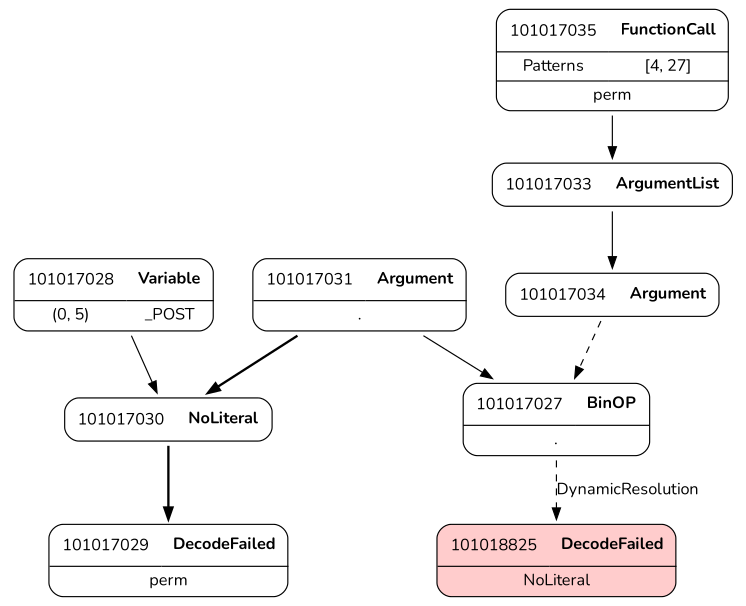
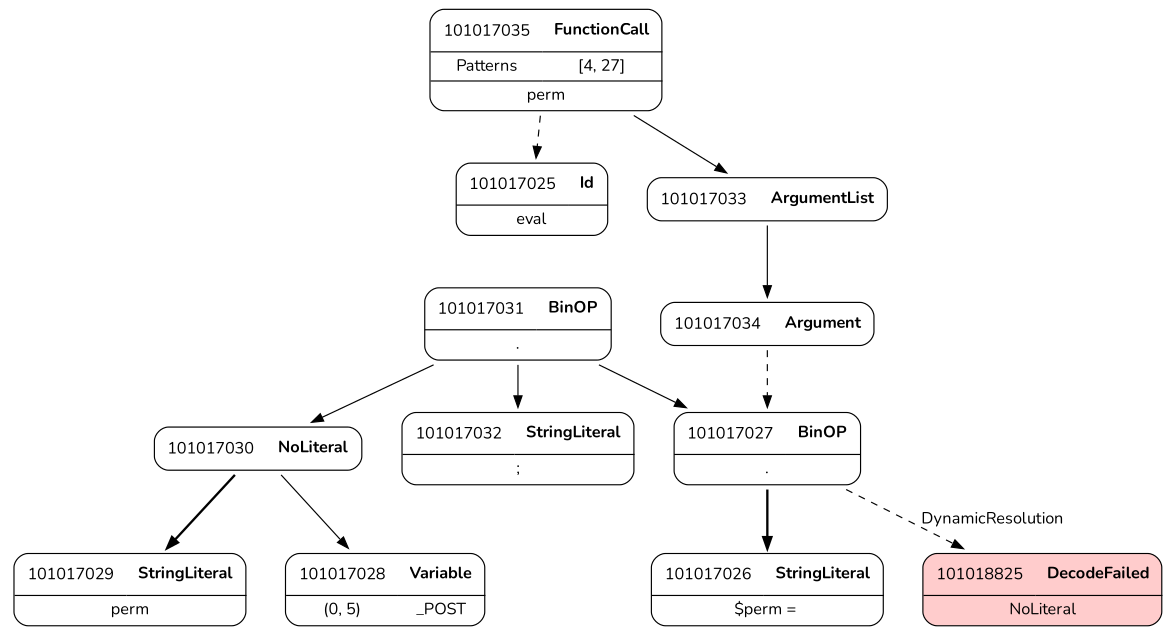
  digraph {
    fontname=Nunito
    node [fontname=Nunito shape=none]
    edge [fontname=Nunito style=solid weight=2]
-   n1 [label=<<TABLE border='1' cellspacing='0' cellpadding='10' style='rounded' ><TR><TD border='0'>101017029</TD><TD border='0'><B>DecodeFailed</B></TD></TR><HR/><TR><TD border='0' cellpadding='5' colspan='2'>perm</TD></TR></TABLE>>]
+   n1 [label=<<TABLE border='1' cellspacing='0' cellpadding='10' style='rounded' ><TR><TD border='0'>101017029</TD><TD border='0'><B>StringLiteral</B></TD></TR><HR/><TR><TD border='0' cellpadding='5' colspan='2'>perm</TD></TR></TABLE>>]
    n2 [label=<<TABLE border='1' cellspacing='0' cellpadding='10' style='rounded' ><TR><TD border='0'>101017028</TD><TD border='0'><B>Variable</B></TD></TR><HR/><TR><TD border='0' cellpadding='5'>(0, 5)</TD><TD border='0' cellpadding='5'>_POST</TD></TR></TABLE>>]
-   n3 [label=<<TABLE border='1' cellspacing='0' cellpadding='10' style='rounded' ><TR><TD border='0'>101017031</TD><TD border='0'><B>Argument</B></TD></TR><HR/><TR><TD border='0' cellpadding='5' colspan='2'>.</TD></TR></TABLE>>]
+   n3 [label=<<TABLE border='1' cellspacing='0' cellpadding='10' style='rounded' ><TR><TD border='0'>101017031</TD><TD border='0'><B>BinOP</B></TD></TR><HR/><TR><TD border='0' cellpadding='5' colspan='2'>.</TD></TR></TABLE>>]
    n4 [label=<<TABLE border='1' cellspacing='0' cellpadding='10' style='rounded' ><TR><TD border='0'>101017030</TD><TD border='0'><B>NoLiteral</B></TD></TR></TABLE>>]
+   n5 [label=<<TABLE border='1' cellspacing='0' cellpadding='10' style='rounded' ><TR><TD border='0'>101017032</TD><TD border='0'><B>StringLiteral</B></TD></TR><HR/><TR><TD border='0' cellpadding='5' colspan='2'>;</TD></TR></TABLE>>]
    n6 [label=<<TABLE border='1' cellspacing='0' cellpadding='10' style='rounded' ><TR><TD border='0'>101017027</TD><TD border='0'><B>BinOP</B></TD></TR><HR/><TR><TD border='0' cellpadding='5' colspan='2'>.</TD></TR></TABLE>>]
+   n7 [label=<<TABLE border='1' cellspacing='0' cellpadding='10' style='rounded' ><TR><TD border='0'>101017025</TD><TD border='0'><B>Id</B></TD></TR><HR/><TR><TD border='0' cellpadding='5' colspan='2'>eval</TD></TR></TABLE>>]
+   n8 [label=<<TABLE border='1' cellspacing='0' cellpadding='10' style='rounded' ><TR><TD border='0'>101017026</TD><TD border='0'><B>StringLiteral</B></TD></TR><HR/><TR><TD border='0' cellpadding='5' colspan='2'>$perm = </TD></TR></TABLE>>]
    n9 [label=<<TABLE border='1' cellspacing='0' cellpadding='10' style='rounded' bgcolor='#FFCCCC' ><TR><TD border='0'>101018825</TD><TD border='0'><B>DecodeFailed</B></TD></TR><HR/><TR><TD border='0' cellpadding='5' colspan='2'>NoLiteral</TD></TR></TABLE>>]
    n10 [label=<<TABLE border='1' cellspacing='0' cellpadding='10' style='rounded' ><TR><TD border='0'>101017033</TD><TD border='0'><B>ArgumentList</B></TD></TR></TABLE>>]
    n11 [label=<<TABLE border='1' cellspacing='0' cellpadding='10' style='rounded' ><TR><TD border='0'>101017034</TD><TD border='0'><B>Argument</B></TD></TR></TABLE>>]
    n12 [label=<<TABLE border='1' cellspacing='0' cellpadding='10' style='rounded' ><TR><TD border='0'>101017035</TD><TD border='0'><B>FunctionCall</B></TD></TR><HR/><TR><TD border='0' cellpadding='5'>Patterns</TD><TD border='0' cellpadding='5'>[4, 27]</TD></TR><HR/><TR><TD border='0' cellpadding='5' colspan='2'>perm</TD></TR></TABLE>>]
-   n3 -> n4 [style=bold]
+   n3 -> n4
+   n3 -> n5
    n3 -> n6
    n4 -> n1 [style=bold]
-   n2 -> n4
+   n4 -> n2
+   n6 -> n8 [style=bold]
    n6 -> n9 [label=DynamicResolution style=dashed weight=""]
    n10 -> n11
    n11 -> n6 [style=dashed]
+   n12 -> n7 [style=dashed]
    n12 -> n10
  }
